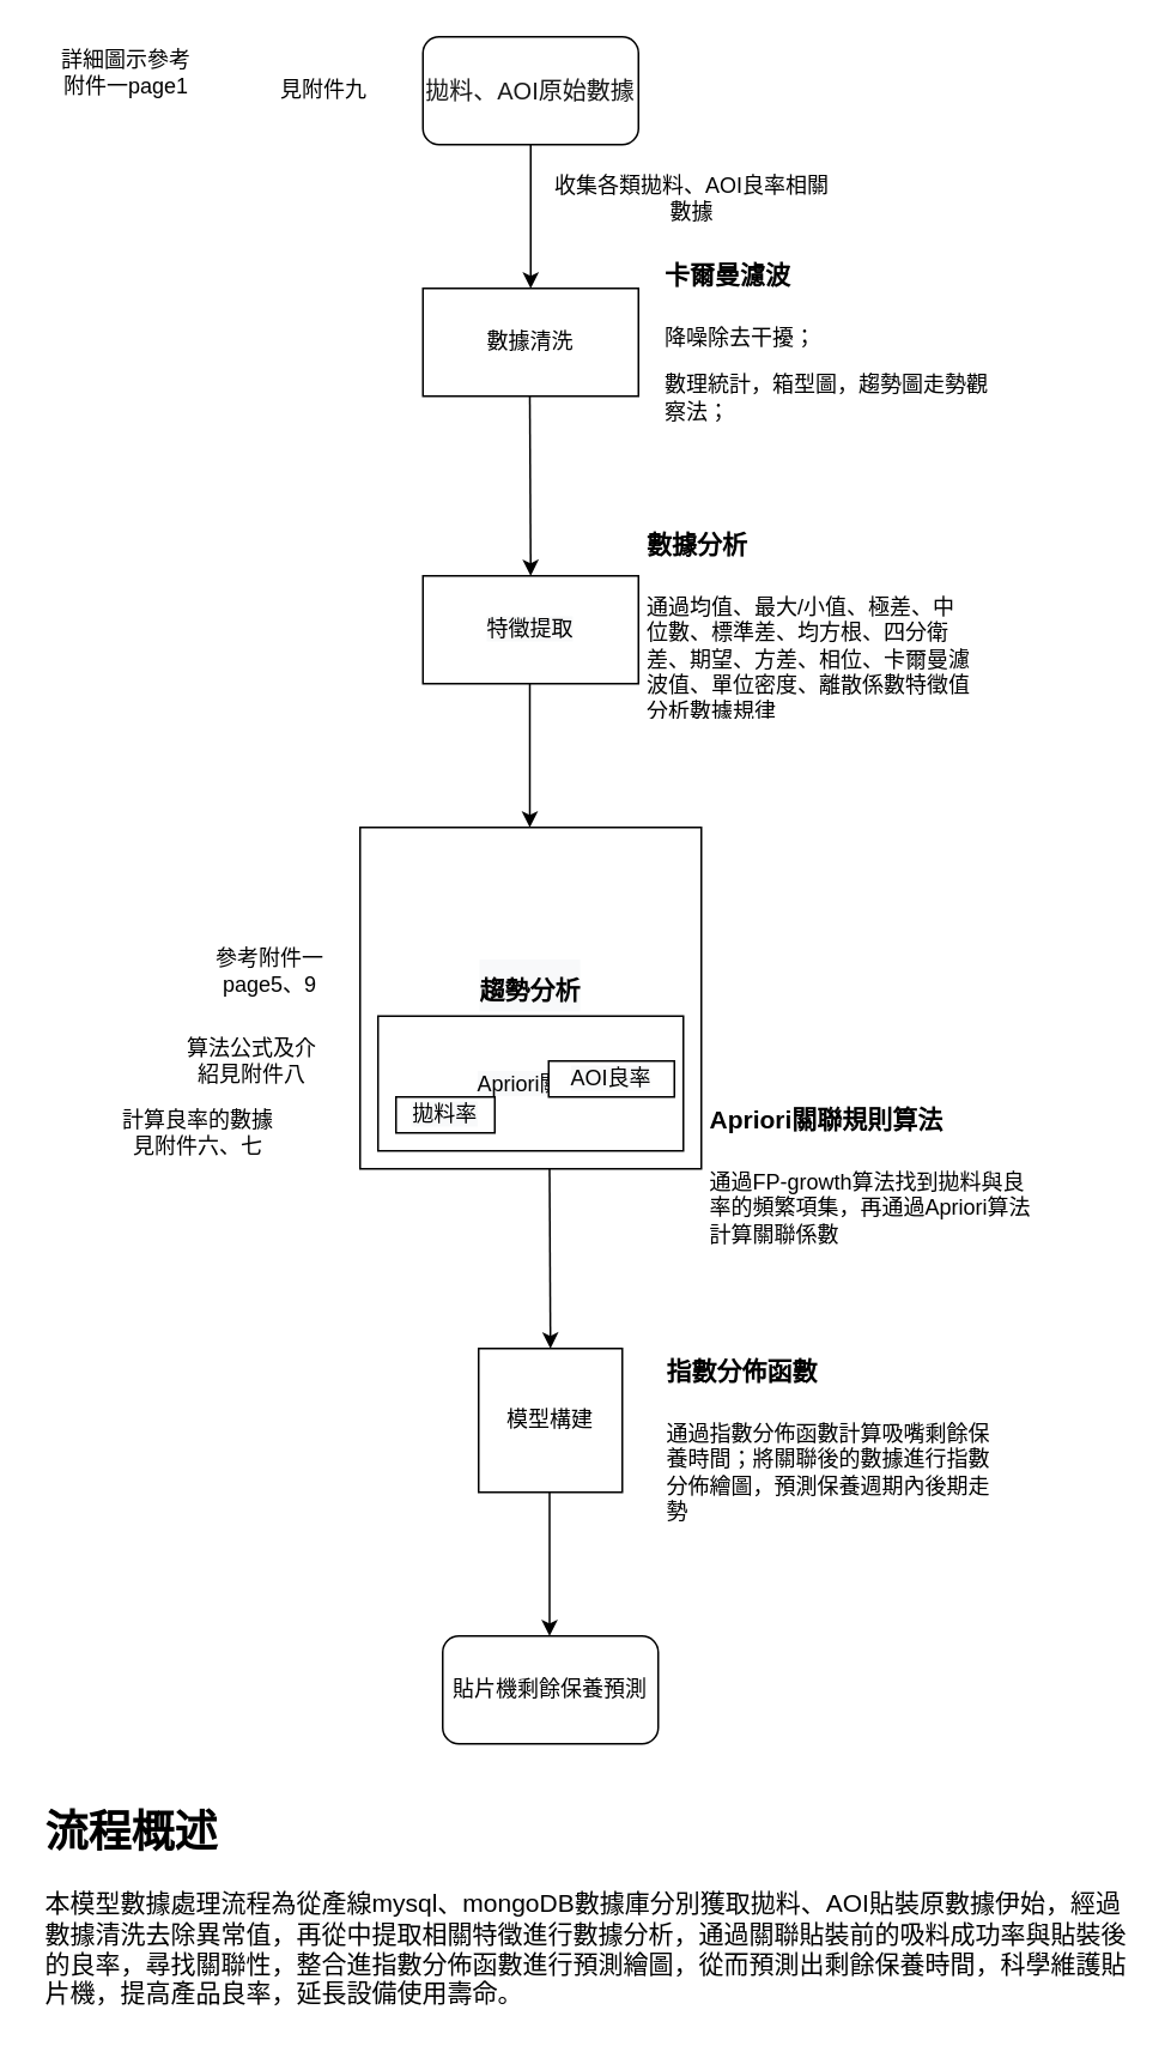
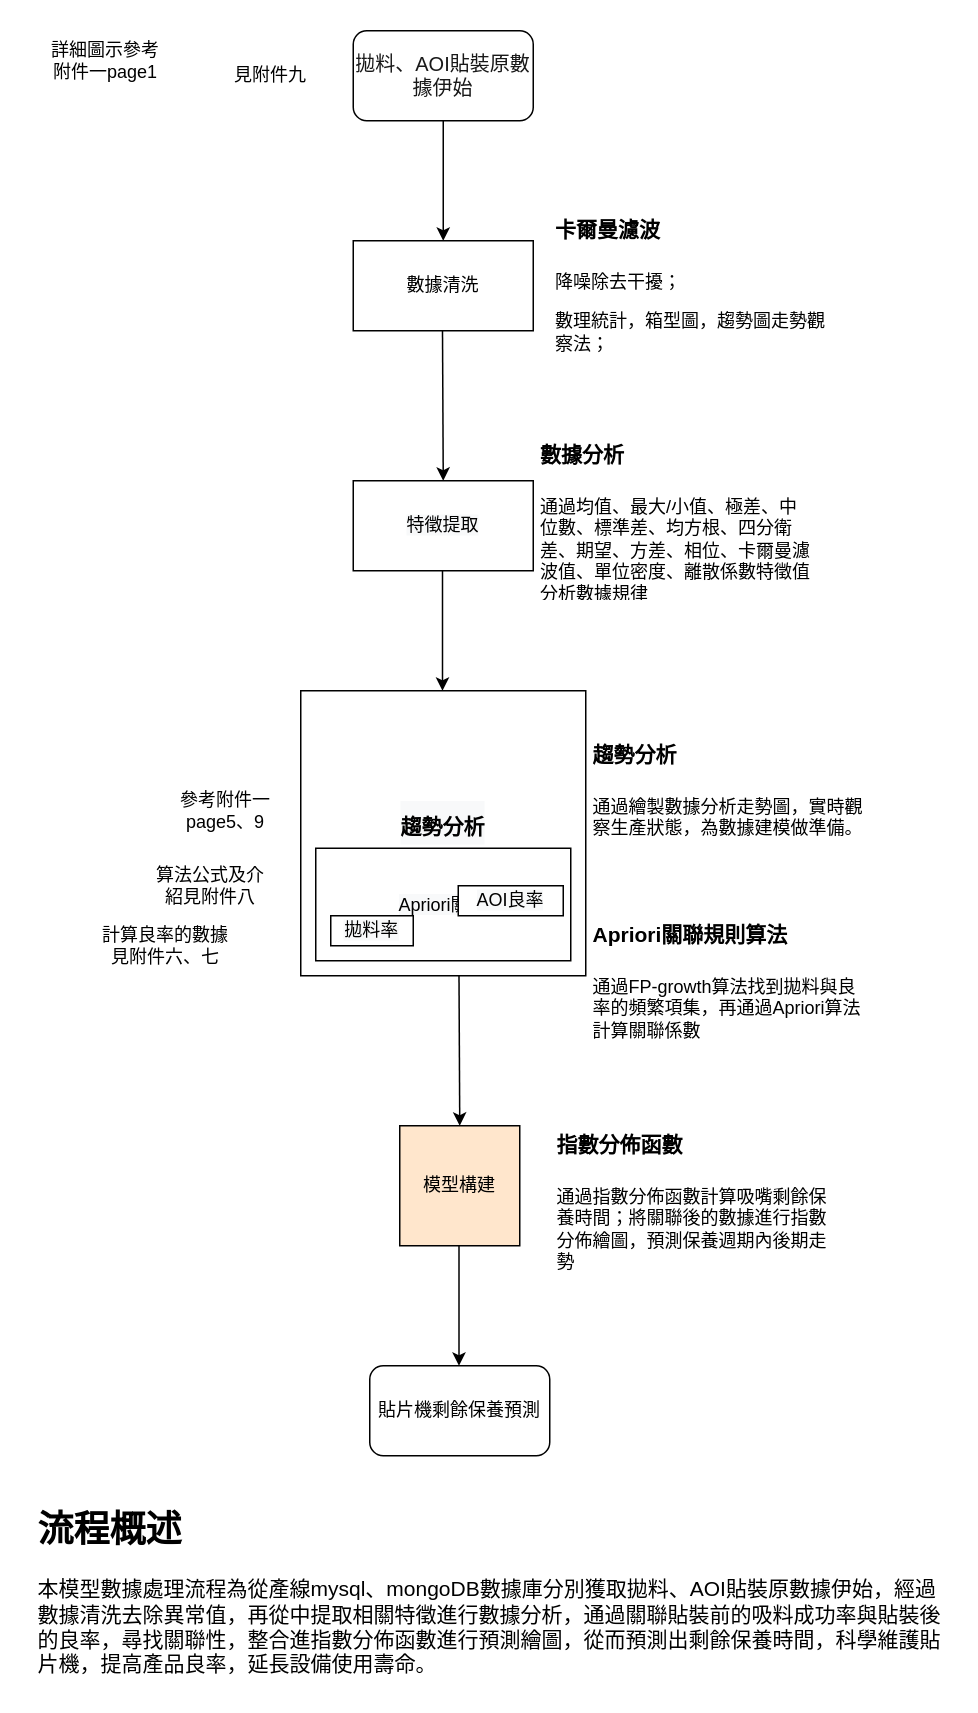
  <mxCell id="0" />
  <mxCell id="1" parent="0" />
  <mxCell id="2" value="" style="endArrow=classic;html=1;exitX=0.5;exitY=1;exitDx=0;exitDy=0;" edge="1" parent="1"><mxGeometry width="50" height="50" relative="1" as="geometry"><mxPoint x="295" y="80" as="sourcePoint" /><mxPoint x="295" y="160" as="targetPoint" /></mxGeometry></mxCell>
- <mxCell id="3" value="&lt;span style=&quot;color: rgb(25 , 25 , 25) ; font-size: 13.333px&quot;&gt;拋料、AOI原始數據&lt;/span&gt;" style="rounded=1;whiteSpace=wrap;html=1;" vertex="1" parent="1"><mxGeometry x="235" y="20" width="120" height="60" as="geometry" /></mxCell>
+ <mxCell id="3" value="&lt;span style=&quot;color: rgb(25 , 25 , 25) ; font-size: 13.333px&quot;&gt;拋料、AOI貼裝原數據伊始&lt;/span&gt;" style="rounded=1;whiteSpace=wrap;html=1;" vertex="1" parent="1"><mxGeometry x="235" y="20" width="120" height="60" as="geometry" /></mxCell>
  <mxCell id="4" value="數據清洗" style="rounded=0;whiteSpace=wrap;html=1;" vertex="1" parent="1"><mxGeometry x="235" y="160" width="120" height="60" as="geometry" /></mxCell>
  <mxCell id="5" value="&lt;h1&gt;&lt;font style=&quot;font-size: 14px&quot;&gt;卡爾曼濾波&lt;/font&gt;&lt;/h1&gt;&lt;p&gt;降噪除去干擾；&lt;/p&gt;&lt;p&gt;數理統計，箱型圖，趨勢圖走勢觀察法；&lt;br&gt;&lt;/p&gt;" style="text;html=1;strokeColor=none;fillColor=none;spacing=5;spacingTop=-20;whiteSpace=wrap;overflow=hidden;rounded=0;" vertex="1" parent="1"><mxGeometry x="365" y="130" width="190" height="120" as="geometry" /></mxCell>
- <mxCell id="6" value="收集各類拋料、AOI良率相關數據" style="text;html=1;strokeColor=none;fillColor=none;align=center;verticalAlign=middle;whiteSpace=wrap;rounded=0;" vertex="1" parent="1"><mxGeometry x="305" y="100" width="160" height="20" as="geometry" /></mxCell>
  <mxCell id="7" value="" style="endArrow=classic;html=1;exitX=0.5;exitY=1;exitDx=0;exitDy=0;entryX=0.5;entryY=0;entryDx=0;entryDy=0;" edge="1" parent="1"><mxGeometry width="50" height="50" relative="1" as="geometry"><mxPoint x="294.5" y="220" as="sourcePoint" /><mxPoint x="295" y="320" as="targetPoint" /></mxGeometry></mxCell>
  <mxCell id="8" value="" style="endArrow=classic;html=1;exitX=0.5;exitY=1;exitDx=0;exitDy=0;" edge="1" parent="1"><mxGeometry width="50" height="50" relative="1" as="geometry"><mxPoint x="294.5" y="380" as="sourcePoint" /><mxPoint x="294.5" y="460" as="targetPoint" /></mxGeometry></mxCell>
- <mxCell id="9" value="模型構建" style="whiteSpace=wrap;html=1;aspect=fixed;" vertex="1" parent="1"><mxGeometry x="266" y="750" width="80" height="80" as="geometry" /></mxCell>
+ <mxCell id="9" value="模型構建" style="whiteSpace=wrap;html=1;aspect=fixed;fillColor=#ffe6cc;" vertex="1" parent="1"><mxGeometry x="266" y="750" width="80" height="80" as="geometry" /></mxCell>
  <mxCell id="10" value="" style="endArrow=classic;html=1;exitX=0.5;exitY=1;exitDx=0;exitDy=0;" edge="1" parent="1"><mxGeometry width="50" height="50" relative="1" as="geometry"><mxPoint x="305.5" y="830" as="sourcePoint" /><mxPoint x="305.5" y="910" as="targetPoint" /></mxGeometry></mxCell>
  <mxCell id="11" value="貼片機剩餘保養預測" style="rounded=1;whiteSpace=wrap;html=1;" vertex="1" parent="1"><mxGeometry x="246" y="910" width="120" height="60" as="geometry" /></mxCell>
  <mxCell id="12" value="&lt;h1&gt;&lt;font style=&quot;font-size: 14px&quot;&gt;數據分析&lt;/font&gt;&lt;/h1&gt;&lt;p&gt;通過均值、最大/小值、極差、中位數、標準差、均方根、四分衛差、期望、方差、相位、卡爾曼濾波值、單位密度、離散係數特徵值分析數據規律&lt;/p&gt;" style="text;html=1;strokeColor=none;fillColor=none;spacing=5;spacingTop=-20;whiteSpace=wrap;overflow=hidden;rounded=0;" vertex="1" parent="1"><mxGeometry x="355" y="280" width="190" height="120" as="geometry" /></mxCell>
  <mxCell id="13" value="&lt;h1&gt;&lt;font style=&quot;font-size: 14px&quot;&gt;Apriori關聯規則算法&lt;/font&gt;&lt;/h1&gt;&lt;p&gt;通過FP-growth算法找到拋料與良率的頻繁項集，再通過Apriori算法計算關聯係數&lt;/p&gt;" style="text;html=1;strokeColor=none;fillColor=none;spacing=5;spacingTop=-20;whiteSpace=wrap;overflow=hidden;rounded=0;" vertex="1" parent="1"><mxGeometry x="390" y="600" width="190" height="120" as="geometry" /></mxCell>
  <mxCell id="14" value="&lt;h1&gt;&lt;span style=&quot;font-size: 14px&quot;&gt;指數分佈函數&lt;/span&gt;&lt;/h1&gt;&lt;p&gt;通過指數分佈函數計算吸嘴剩餘保養時間；將關聯後的數據進行指數分佈繪圖，預測保養週期內後期走勢&lt;/p&gt;" style="text;html=1;strokeColor=none;fillColor=none;spacing=5;spacingTop=-20;whiteSpace=wrap;overflow=hidden;rounded=0;" vertex="1" parent="1"><mxGeometry x="366" y="740" width="190" height="120" as="geometry" /></mxCell>
  <mxCell id="15" value="&lt;h1&gt;流程概述&lt;/h1&gt;&lt;p&gt;&lt;span style=&quot;font-size: 14px&quot;&gt;本模型數據處理流程為從產線mysql、mongoDB數據庫分別獲取拋料、AOI貼裝原數據伊始，經過數據清洗去除異常值，再從中提取相關特徵進行數據分析，通過關聯貼裝前的吸料成功率與貼裝後的良率，尋找關聯性，整合進指數分佈函數進行預測繪圖，從而預測出剩餘保養時間，科學維護貼片機，提高產品良率，延長設備使用壽命。&lt;/span&gt;&lt;/p&gt;" style="text;html=1;strokeColor=none;fillColor=none;spacing=5;spacingTop=-20;whiteSpace=wrap;overflow=hidden;rounded=0;" vertex="1" parent="1"><mxGeometry x="20" y="1000" width="610" height="120" as="geometry" /></mxCell>
  <mxCell id="16" value="" style="endArrow=classic;html=1;exitX=0.5;exitY=1;exitDx=0;exitDy=0;entryX=0.5;entryY=0;entryDx=0;entryDy=0;" edge="1" parent="1"><mxGeometry width="50" height="50" relative="1" as="geometry"><mxPoint x="305.5" y="650" as="sourcePoint" /><mxPoint x="306" y="750" as="targetPoint" /></mxGeometry></mxCell>
+ <mxCell id="17" value="&lt;h1&gt;&lt;font style=&quot;font-size: 14px&quot;&gt;趨勢分析&lt;/font&gt;&lt;/h1&gt;&lt;p&gt;通過繪製數據分析走勢圖，實時觀察生產狀態，為數據建模做準備。&lt;/p&gt;" style="text;html=1;strokeColor=none;fillColor=none;spacing=5;spacingTop=-20;whiteSpace=wrap;overflow=hidden;rounded=0;" vertex="1" parent="1"><mxGeometry x="390" y="480" width="190" height="120" as="geometry" /></mxCell>
  <mxCell id="18" value="&lt;meta charset=&quot;utf-8&quot;&gt;&lt;span style=&quot;color: rgb(0, 0, 0); font-family: helvetica; font-size: 12px; font-style: normal; font-weight: 400; letter-spacing: normal; text-align: center; text-indent: 0px; text-transform: none; word-spacing: 0px; background-color: rgb(248, 249, 250); display: inline; float: none;&quot;&gt;特徵提取&lt;/span&gt;" style="rounded=0;whiteSpace=wrap;html=1;" vertex="1" parent="1"><mxGeometry x="235" y="320" width="120" height="60" as="geometry" /></mxCell>
  <mxCell id="19" value="&lt;h1 style=&quot;color: rgb(0 , 0 , 0) ; font-family: &amp;#34;helvetica&amp;#34; ; font-style: normal ; letter-spacing: normal ; text-indent: 0px ; text-transform: none ; word-spacing: 0px ; background-color: rgb(248 , 249 , 250)&quot;&gt;&lt;font style=&quot;font-size: 14px&quot;&gt;趨勢分析&lt;/font&gt;&lt;/h1&gt;&lt;div&gt;&lt;br&gt;&lt;/div&gt;" style="whiteSpace=wrap;html=1;aspect=fixed;align=center;" vertex="1" parent="1"><mxGeometry x="200" y="460" width="190" height="190" as="geometry" /></mxCell>
  <mxCell id="20" value="&lt;span style=&quot;color: rgb(0 , 0 , 0) ; font-family: &amp;#34;helvetica&amp;#34; ; font-size: 12px ; font-style: normal ; font-weight: 400 ; letter-spacing: normal ; text-align: center ; text-indent: 0px ; text-transform: none ; word-spacing: 0px ; background-color: rgb(248 , 249 , 250) ; display: inline ; float: none&quot;&gt;Apriori關聯&lt;/span&gt;" style="rounded=0;whiteSpace=wrap;html=1;" vertex="1" parent="1"><mxGeometry x="210" y="565" width="170" height="75" as="geometry" /></mxCell>
  <mxCell id="21" value="&lt;meta charset=&quot;utf-8&quot;&gt;&lt;span style=&quot;color: rgb(0, 0, 0); font-family: helvetica; font-size: 12px; font-style: normal; font-weight: 400; letter-spacing: normal; text-align: center; text-indent: 0px; text-transform: none; word-spacing: 0px; background-color: rgb(248, 249, 250); display: inline; float: none;&quot;&gt;AOI良率&lt;/span&gt;" style="rounded=0;whiteSpace=wrap;html=1;" vertex="1" parent="1"><mxGeometry x="305" y="590" width="70" height="20" as="geometry" /></mxCell>
  <mxCell id="22" value="&lt;meta charset=&quot;utf-8&quot;&gt;&lt;span style=&quot;color: rgb(0, 0, 0); font-family: helvetica; font-size: 12px; font-style: normal; font-weight: 400; letter-spacing: normal; text-align: center; text-indent: 0px; text-transform: none; word-spacing: 0px; background-color: rgb(248, 249, 250); display: inline; float: none;&quot;&gt;拋料率&lt;/span&gt;" style="rounded=0;whiteSpace=wrap;html=1;" vertex="1" parent="1"><mxGeometry x="220" y="610" width="55" height="20" as="geometry" /></mxCell>
  <mxCell id="23" value="參考附件一page5、9" style="text;html=1;strokeColor=none;fillColor=none;align=center;verticalAlign=middle;whiteSpace=wrap;rounded=0;" vertex="1" parent="1"><mxGeometry x="110" y="530" width="80" height="20" as="geometry" /></mxCell>
  <mxCell id="24" value="詳細圖示參考附件一page1" style="text;html=1;strokeColor=none;fillColor=none;align=center;verticalAlign=middle;whiteSpace=wrap;rounded=0;" vertex="1" parent="1"><mxGeometry x="30" y="30" width="80" height="20" as="geometry" /></mxCell>
  <mxCell id="25" value="見附件九" style="text;html=1;strokeColor=none;fillColor=none;align=center;verticalAlign=middle;whiteSpace=wrap;rounded=0;" vertex="1" parent="1"><mxGeometry x="140" y="40" width="80" height="20" as="geometry" /></mxCell>
  <mxCell id="26" value="算法公式及介紹見附件八" style="text;html=1;strokeColor=none;fillColor=none;align=center;verticalAlign=middle;whiteSpace=wrap;rounded=0;" vertex="1" parent="1"><mxGeometry x="100" y="580" width="80" height="20" as="geometry" /></mxCell>
  <mxCell id="27" value="計算良率的數據見附件六、七" style="text;html=1;strokeColor=none;fillColor=none;align=center;verticalAlign=middle;whiteSpace=wrap;rounded=0;" vertex="1" parent="1"><mxGeometry x="65" y="620" width="90" height="20" as="geometry" /></mxCell>
